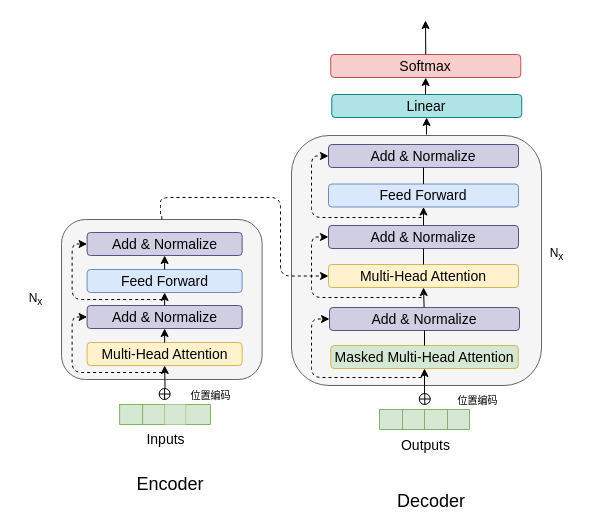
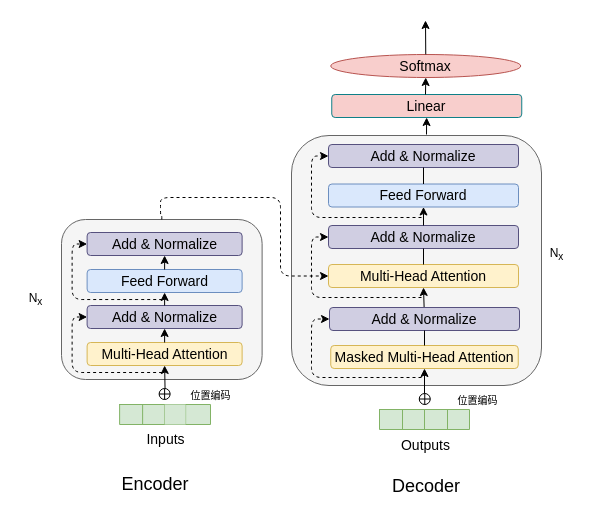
  <mxCell id="0" />
  <mxCell id="1" parent="0" />
  <mxCell id="2" value="" style="rounded=1;whiteSpace=wrap;html=1;fontSize=14;fillColor=#f5f5f5;fontColor=#333333;strokeColor=#666666;" parent="1" vertex="1"><mxGeometry x="61" y="219" width="200.62" height="160" as="geometry" /></mxCell>
  <mxCell id="3" value="Add &amp;amp; Normalize" style="rounded=1;whiteSpace=wrap;html=1;fontSize=14;fillColor=#d0cee2;strokeColor=#56517e;" parent="1" vertex="1"><mxGeometry x="86.62" y="232" width="155" height="23" as="geometry" /></mxCell>
  <mxCell id="4" value="Feed Forward" style="rounded=1;whiteSpace=wrap;html=1;fontSize=14;fillColor=#dae8fc;strokeColor=#6c8ebf;" parent="1" vertex="1"><mxGeometry x="86.62" y="269" width="155" height="23" as="geometry" /></mxCell>
  <mxCell id="5" value="Add &amp;amp; Normalize" style="rounded=1;whiteSpace=wrap;html=1;fontSize=14;fillColor=#d0cee2;strokeColor=#56517e;" parent="1" vertex="1"><mxGeometry x="86.62" y="305" width="155" height="23" as="geometry" /></mxCell>
  <mxCell id="6" value="Multi-Head Attention" style="rounded=1;whiteSpace=wrap;html=1;fontSize=14;fillColor=#fff2cc;strokeColor=#d6b656;" parent="1" vertex="1"><mxGeometry x="86.62" y="342" width="155" height="23" as="geometry" /></mxCell>
  <mxCell id="7" value="" style="rounded=1;whiteSpace=wrap;html=1;fontSize=14;fillColor=#f5f5f5;fontColor=#333333;strokeColor=#666666;" parent="1" vertex="1"><mxGeometry x="291" y="135" width="250" height="250" as="geometry" /></mxCell>
  <mxCell id="8" value="Add &amp;amp; Normalize" style="rounded=1;whiteSpace=wrap;html=1;fontSize=14;fillColor=#d0cee2;strokeColor=#56517e;" parent="1" vertex="1"><mxGeometry x="328" y="144" width="190" height="23" as="geometry" /></mxCell>
  <mxCell id="9" value="Feed Forward" style="rounded=1;whiteSpace=wrap;html=1;fontSize=14;fillColor=#dae8fc;strokeColor=#6c8ebf;" parent="1" vertex="1"><mxGeometry x="328" y="183.5" width="190" height="23" as="geometry" /></mxCell>
  <mxCell id="10" value="Multi-Head Attention" style="rounded=1;whiteSpace=wrap;html=1;fontSize=14;fillColor=#fff2cc;strokeColor=#d6b656;" parent="1" vertex="1"><mxGeometry x="328" y="264" width="190" height="23" as="geometry" /></mxCell>
- <mxCell id="11" value="Masked Multi-Head Attention" style="rounded=1;whiteSpace=wrap;html=1;fontSize=14;fillColor=#d5e8d4;strokeColor=#d6b656;" parent="1" vertex="1"><mxGeometry x="330.25" y="345" width="187.5" height="23" as="geometry" /></mxCell>
+ <mxCell id="11" value="Masked Multi-Head Attention" style="rounded=1;whiteSpace=wrap;html=1;fontSize=14;fillColor=#fff2cc;strokeColor=#d6b656;" parent="1" vertex="1"><mxGeometry x="330.25" y="345" width="187.5" height="23" as="geometry" /></mxCell>
  <mxCell id="12" value="" style="endArrow=classic;html=1;rounded=1;fontSize=14;entryX=0.5;entryY=1;entryDx=0;entryDy=0;" parent="1" target="6" edge="1"><mxGeometry width="50" height="50" relative="1" as="geometry"><mxPoint x="164.62" y="392" as="sourcePoint" /><mxPoint x="191.62" y="432" as="targetPoint" /></mxGeometry></mxCell>
  <mxCell id="13" value="" style="endArrow=classic;html=1;rounded=1;fontSize=14;entryX=0.5;entryY=1;entryDx=0;entryDy=0;exitX=0.5;exitY=0;exitDx=0;exitDy=0;" parent="1" source="6" target="5" edge="1"><mxGeometry width="50" height="50" relative="1" as="geometry"><mxPoint x="174.62" y="402" as="sourcePoint" /><mxPoint x="174.12" y="373" as="targetPoint" /></mxGeometry></mxCell>
  <mxCell id="14" value="" style="endArrow=classic;html=1;rounded=1;fontSize=14;entryX=0.5;entryY=1;entryDx=0;entryDy=0;exitX=0.5;exitY=0;exitDx=0;exitDy=0;" parent="1" source="5" target="4" edge="1"><mxGeometry width="50" height="50" relative="1" as="geometry"><mxPoint x="174.12" y="352" as="sourcePoint" /><mxPoint x="174.12" y="337" as="targetPoint" /></mxGeometry></mxCell>
  <mxCell id="15" value="" style="endArrow=classic;html=1;rounded=1;fontSize=14;exitX=0.5;exitY=0;exitDx=0;exitDy=0;entryX=0.5;entryY=1;entryDx=0;entryDy=0;" parent="1" source="4" target="3" edge="1"><mxGeometry width="50" height="50" relative="1" as="geometry"><mxPoint x="184.12" y="362" as="sourcePoint" /><mxPoint x="184.12" y="347" as="targetPoint" /></mxGeometry></mxCell>
  <mxCell id="16" value="" style="endArrow=classic;html=1;rounded=1;fontSize=14;entryX=0;entryY=0.5;entryDx=0;entryDy=0;edgeStyle=elbowEdgeStyle;dashed=1;" parent="1" target="5" edge="1"><mxGeometry width="50" height="50" relative="1" as="geometry"><mxPoint x="161.62" y="372" as="sourcePoint" /><mxPoint x="21.62" y="322" as="targetPoint" /><Array as="points"><mxPoint x="71.62" y="352" /><mxPoint x="81.62" y="352" /><mxPoint x="71.62" y="352" /><mxPoint x="71.62" y="352" /></Array></mxGeometry></mxCell>
  <mxCell id="17" value="" style="endArrow=classic;html=1;rounded=1;fontSize=14;edgeStyle=elbowEdgeStyle;dashed=1;exitX=0.502;exitY=0.519;exitDx=0;exitDy=0;exitPerimeter=0;entryX=0;entryY=0.5;entryDx=0;entryDy=0;" parent="1" target="3" edge="1"><mxGeometry width="50" height="50" relative="1" as="geometry"><mxPoint x="161.711" y="299.04" as="sourcePoint" /><mxPoint x="81.62" y="242" as="targetPoint" /><Array as="points"><mxPoint x="71.62" y="272" /><mxPoint x="91.62" y="359" /><mxPoint x="81.62" y="359" /><mxPoint x="81.62" y="359" /></Array></mxGeometry></mxCell>
  <mxCell id="18" value="" style="endArrow=classic;html=1;rounded=1;fontSize=14;entryX=0.5;entryY=1;entryDx=0;entryDy=0;" parent="1" source="24" target="10" edge="1"><mxGeometry width="50" height="50" relative="1" as="geometry"><mxPoint x="423" y="304" as="sourcePoint" /><mxPoint x="420.25" y="288.851" as="targetPoint" /></mxGeometry></mxCell>
  <mxCell id="19" style="edgeStyle=elbowEdgeStyle;rounded=1;orthogonalLoop=1;jettySize=auto;html=1;entryX=0.5;entryY=0;entryDx=0;entryDy=0;dashed=1;fontSize=14;endArrow=classic;endFill=1;" parent="1" edge="1"><mxGeometry relative="1" as="geometry"><mxPoint x="415.571" y="304" as="sourcePoint" /><mxPoint x="415.75" y="304" as="targetPoint" /></mxGeometry></mxCell>
  <mxCell id="20" value="" style="endArrow=classic;html=1;rounded=1;fontSize=14;entryX=0.5;entryY=1;entryDx=0;entryDy=0;" parent="1" target="11" edge="1"><mxGeometry width="50" height="50" relative="1" as="geometry"><mxPoint x="424" y="395" as="sourcePoint" /><mxPoint x="424" y="363" as="targetPoint" /></mxGeometry></mxCell>
  <mxCell id="21" value="" style="endArrow=classic;html=1;rounded=1;fontSize=14;entryX=0;entryY=0.5;entryDx=0;entryDy=0;edgeStyle=elbowEdgeStyle;dashed=1;" parent="1" target="24" edge="1"><mxGeometry width="50" height="50" relative="1" as="geometry"><mxPoint x="421" y="377" as="sourcePoint" /><mxPoint x="320.75" y="315.5" as="targetPoint" /><Array as="points"><mxPoint x="311" y="347" /><mxPoint x="301" y="347" /><mxPoint x="51" y="350" /><mxPoint x="41" y="350" /><mxPoint x="41" y="350" /></Array></mxGeometry></mxCell>
  <mxCell id="22" value="" style="endArrow=classic;html=1;rounded=1;fontSize=14;edgeStyle=elbowEdgeStyle;dashed=1;entryX=0;entryY=0.5;entryDx=0;entryDy=0;" parent="1" target="23" edge="1"><mxGeometry width="50" height="50" relative="1" as="geometry"><mxPoint x="421" y="297" as="sourcePoint" /><mxPoint x="321" y="240" as="targetPoint" /><Array as="points"><mxPoint x="311" y="267" /><mxPoint x="301" y="358.5" /><mxPoint x="301" y="358.5" /><mxPoint x="51" y="361.5" /><mxPoint x="41" y="361.5" /><mxPoint x="41" y="361.5" /></Array></mxGeometry></mxCell>
  <mxCell id="23" value="Add &amp;amp; Normalize" style="rounded=1;whiteSpace=wrap;html=1;fontSize=14;fillColor=#d0cee2;strokeColor=#56517e;" parent="1" vertex="1"><mxGeometry x="328" y="225" width="190" height="23" as="geometry" /></mxCell>
  <mxCell id="24" value="Add &amp;amp; Normalize" style="rounded=1;whiteSpace=wrap;html=1;fontSize=14;fillColor=#d0cee2;strokeColor=#56517e;" parent="1" vertex="1"><mxGeometry x="329" y="307" width="190" height="23" as="geometry" /></mxCell>
  <mxCell id="25" style="rounded=1;orthogonalLoop=1;jettySize=auto;html=1;exitX=0.5;exitY=0;exitDx=0;exitDy=0;fontSize=14;endArrow=classic;endFill=1;entryX=0.5;entryY=1;entryDx=0;entryDy=0;" parent="1" source="23" target="9" edge="1"><mxGeometry relative="1" as="geometry"><mxPoint x="421" y="197" as="targetPoint" /></mxGeometry></mxCell>
  <mxCell id="26" value="" style="endArrow=classic;html=1;rounded=1;fontSize=14;edgeStyle=elbowEdgeStyle;dashed=1;entryX=0;entryY=0.5;entryDx=0;entryDy=0;" parent="1" target="8" edge="1"><mxGeometry width="50" height="50" relative="1" as="geometry"><mxPoint x="421" y="217" as="sourcePoint" /><mxPoint x="338" y="243.5" as="targetPoint" /><Array as="points"><mxPoint x="311" y="187" /><mxPoint x="311" y="368.5" /><mxPoint x="311" y="368.5" /><mxPoint x="61" y="371.5" /><mxPoint x="51" y="371.5" /><mxPoint x="51" y="371.5" /></Array></mxGeometry></mxCell>
  <mxCell id="27" value="" style="endArrow=classic;html=1;rounded=1;fontSize=14;edgeStyle=orthogonalEdgeStyle;dashed=1;entryX=0;entryY=0.5;entryDx=0;entryDy=0;exitX=0.5;exitY=0;exitDx=0;exitDy=0;" parent="1" source="2" target="10" edge="1"><mxGeometry width="50" height="50" relative="1" as="geometry"><mxPoint x="440" y="315" as="sourcePoint" /><mxPoint x="347" y="254.5" as="targetPoint" /><Array as="points"><mxPoint x="161" y="215" /><mxPoint x="160" y="215" /><mxPoint x="160" y="197" /><mxPoint x="280" y="197" /><mxPoint x="280" y="276" /></Array></mxGeometry></mxCell>
- <mxCell id="28" value="Softmax" style="rounded=1;whiteSpace=wrap;html=1;fontSize=14;fillColor=#f8cecc;strokeColor=#b85450;" parent="1" vertex="1"><mxGeometry x="330.25" y="54" width="190" height="23" as="geometry" /></mxCell>
- <mxCell id="29" value="Linear" style="rounded=1;whiteSpace=wrap;html=1;fontSize=14;fillColor=#b0e3e6;strokeColor=#0e8088;" parent="1" vertex="1"><mxGeometry x="331.25" y="94" width="190" height="23" as="geometry" /></mxCell>
+ <mxCell id="28" value="Softmax" style="ellipse;whiteSpace=wrap;html=1;fontSize=14;fillColor=#f8cecc;strokeColor=#b85450;" parent="1" vertex="1"><mxGeometry x="330.25" y="54" width="190" height="23" as="geometry" /></mxCell>
+ <mxCell id="29" value="Linear" style="rounded=1;whiteSpace=wrap;html=1;fontSize=14;fillColor=#f8cecc;strokeColor=#0e8088;" parent="1" vertex="1"><mxGeometry x="331.25" y="94" width="190" height="23" as="geometry" /></mxCell>
  <mxCell id="30" value="" style="endArrow=classic;html=1;rounded=1;fontSize=14;" parent="1" target="29" edge="1"><mxGeometry width="50" height="50" relative="1" as="geometry"><mxPoint x="426" y="134" as="sourcePoint" /><mxPoint x="434" y="373" as="targetPoint" /></mxGeometry></mxCell>
  <mxCell id="31" value="" style="endArrow=classic;html=1;rounded=1;fontSize=14;entryX=0.5;entryY=1;entryDx=0;entryDy=0;" parent="1" target="28" edge="1"><mxGeometry width="50" height="50" relative="1" as="geometry"><mxPoint x="425" y="94" as="sourcePoint" /><mxPoint x="436.149" y="127" as="targetPoint" /></mxGeometry></mxCell>
  <mxCell id="32" value="" style="shape=table;html=1;whiteSpace=wrap;startSize=0;container=1;collapsible=0;childLayout=tableLayout;fontSize=14;fillColor=#d5e8d4;strokeColor=#82b366;" parent="1" vertex="1"><mxGeometry x="119.12" y="404" width="90.88" height="20" as="geometry" /></mxCell>
  <mxCell id="33" value="" style="shape=tableRow;horizontal=0;startSize=0;swimlaneHead=0;swimlaneBody=0;top=0;left=0;bottom=0;right=0;collapsible=0;dropTarget=0;fillColor=none;points=[[0,0.5],[1,0.5]];portConstraint=eastwest;fontSize=14;strokeColor=#D5E8D4;" parent="32" vertex="1"><mxGeometry width="90.88" height="20" as="geometry" /></mxCell>
  <mxCell id="34" value="" style="shape=partialRectangle;html=1;whiteSpace=wrap;connectable=0;fillColor=none;top=0;left=0;bottom=0;right=0;overflow=hidden;fontSize=14;strokeColor=#D5E8D4;" parent="33" vertex="1"><mxGeometry width="23" height="20" as="geometry"><mxRectangle width="23" height="20" as="alternateBounds" /></mxGeometry></mxCell>
  <mxCell id="35" value="" style="shape=partialRectangle;html=1;whiteSpace=wrap;connectable=0;fillColor=none;top=0;left=0;bottom=0;right=0;overflow=hidden;fontSize=14;strokeColor=#D5E8D4;" parent="33" vertex="1"><mxGeometry x="23" width="22" height="20" as="geometry"><mxRectangle width="22" height="20" as="alternateBounds" /></mxGeometry></mxCell>
  <mxCell id="36" value="" style="shape=partialRectangle;html=1;whiteSpace=wrap;connectable=0;fillColor=#d5e8d4;top=0;left=0;bottom=0;right=0;overflow=hidden;fontSize=14;strokeColor=#82b366;" parent="33" vertex="1"><mxGeometry x="45" width="21" height="20" as="geometry"><mxRectangle width="21" height="20" as="alternateBounds" /></mxGeometry></mxCell>
  <mxCell id="37" style="shape=partialRectangle;html=1;whiteSpace=wrap;connectable=0;fillColor=none;top=0;left=0;bottom=0;right=0;overflow=hidden;fontSize=14;strokeColor=#D5E8D4;" parent="33" vertex="1"><mxGeometry x="66" width="25" height="20" as="geometry"><mxRectangle width="25" height="20" as="alternateBounds" /></mxGeometry></mxCell>
  <mxCell id="38" value="" style="shape=table;html=1;whiteSpace=wrap;startSize=0;container=1;collapsible=0;childLayout=tableLayout;fontSize=14;fillColor=#d5e8d4;strokeColor=#82b366;" parent="1" vertex="1"><mxGeometry x="379" y="409" width="90" height="20" as="geometry" /></mxCell>
  <mxCell id="39" value="" style="shape=tableRow;horizontal=0;startSize=0;swimlaneHead=0;swimlaneBody=0;top=0;left=0;bottom=0;right=0;collapsible=0;dropTarget=0;fillColor=none;points=[[0,0.5],[1,0.5]];portConstraint=eastwest;fontSize=14;strokeColor=#D5E8D4;" parent="38" vertex="1"><mxGeometry width="90" height="20" as="geometry" /></mxCell>
  <mxCell id="40" value="" style="shape=partialRectangle;html=1;whiteSpace=wrap;connectable=0;fillColor=none;top=0;left=0;bottom=0;right=0;overflow=hidden;fontSize=14;strokeColor=#D5E8D4;" parent="39" vertex="1"><mxGeometry width="23" height="20" as="geometry"><mxRectangle width="23" height="20" as="alternateBounds" /></mxGeometry></mxCell>
  <mxCell id="41" value="" style="shape=partialRectangle;html=1;whiteSpace=wrap;connectable=0;fillColor=none;top=0;left=0;bottom=0;right=0;overflow=hidden;fontSize=14;strokeColor=#D5E8D4;" parent="39" vertex="1"><mxGeometry x="23" width="22" height="20" as="geometry"><mxRectangle width="22" height="20" as="alternateBounds" /></mxGeometry></mxCell>
  <mxCell id="42" value="" style="shape=partialRectangle;html=1;whiteSpace=wrap;connectable=0;fillColor=none;top=0;left=0;bottom=0;right=0;overflow=hidden;fontSize=14;strokeColor=#D5E8D4;" parent="39" vertex="1"><mxGeometry x="45" width="23" height="20" as="geometry"><mxRectangle width="23" height="20" as="alternateBounds" /></mxGeometry></mxCell>
  <mxCell id="43" style="shape=partialRectangle;html=1;whiteSpace=wrap;connectable=0;fillColor=none;top=0;left=0;bottom=0;right=0;overflow=hidden;fontSize=14;strokeColor=#D5E8D4;" parent="39" vertex="1"><mxGeometry x="68" width="22" height="20" as="geometry"><mxRectangle width="22" height="20" as="alternateBounds" /></mxGeometry></mxCell>
  <mxCell id="44" value="" style="shape=orEllipse;perimeter=ellipsePerimeter;whiteSpace=wrap;html=1;backgroundOutline=1;fontSize=14;" parent="1" vertex="1"><mxGeometry x="158.62" y="388" width="11" height="11" as="geometry" /></mxCell>
  <mxCell id="45" value="" style="shape=orEllipse;perimeter=ellipsePerimeter;whiteSpace=wrap;html=1;backgroundOutline=1;fontSize=14;" parent="1" vertex="1"><mxGeometry x="418.75" y="393" width="11" height="11" as="geometry" /></mxCell>
  <mxCell id="46" value="Inputs" style="text;html=1;align=center;verticalAlign=middle;resizable=0;points=[];autosize=1;strokeColor=none;fillColor=none;fontSize=14;" parent="1" vertex="1"><mxGeometry x="140" y="429" width="50" height="20" as="geometry" /></mxCell>
  <mxCell id="47" value="Outputs" style="text;html=1;align=center;verticalAlign=middle;resizable=0;points=[];autosize=1;strokeColor=none;fillColor=none;fontSize=14;" parent="1" vertex="1"><mxGeometry x="395.25" y="435" width="60" height="20" as="geometry" /></mxCell>
  <mxCell id="48" value="&lt;span style=&quot;font-size: 10px&quot;&gt;位置编码&lt;/span&gt;" style="text;html=1;align=center;verticalAlign=middle;resizable=0;points=[];autosize=1;strokeColor=none;fillColor=none;fontSize=14;" parent="1" vertex="1"><mxGeometry x="181" y="382.5" width="58" height="22" as="geometry" /></mxCell>
  <mxCell id="49" value="&lt;span style=&quot;font-size: 10px&quot;&gt;位置编码&lt;/span&gt;" style="text;html=1;align=center;verticalAlign=middle;resizable=0;points=[];autosize=1;strokeColor=none;fillColor=none;fontSize=14;" parent="1" vertex="1"><mxGeometry x="448" y="387.5" width="58" height="22" as="geometry" /></mxCell>
  <mxCell id="50" value="" style="endArrow=none;html=1;rounded=0;exitX=0.5;exitY=0;exitDx=0;exitDy=0;entryX=0.5;entryY=1;entryDx=0;entryDy=0;" parent="1" source="11" target="24" edge="1"><mxGeometry width="50" height="50" relative="1" as="geometry"><mxPoint x="270" y="264" as="sourcePoint" /><mxPoint x="320" y="214" as="targetPoint" /></mxGeometry></mxCell>
  <mxCell id="51" value="" style="endArrow=none;html=1;rounded=0;exitX=0.5;exitY=0;exitDx=0;exitDy=0;entryX=0.5;entryY=1;entryDx=0;entryDy=0;" parent="1" source="10" target="23" edge="1"><mxGeometry width="50" height="50" relative="1" as="geometry"><mxPoint x="90" y="194" as="sourcePoint" /><mxPoint x="140" y="144" as="targetPoint" /></mxGeometry></mxCell>
  <mxCell id="52" value="" style="endArrow=none;html=1;rounded=0;exitX=0.5;exitY=0;exitDx=0;exitDy=0;" parent="1" source="9" target="8" edge="1"><mxGeometry width="50" height="50" relative="1" as="geometry"><mxPoint x="650" y="194" as="sourcePoint" /><mxPoint x="700" y="144" as="targetPoint" /></mxGeometry></mxCell>
  <mxCell id="53" value="N&lt;sub&gt;x&lt;/sub&gt;" style="text;html=1;align=center;verticalAlign=middle;resizable=0;points=[];autosize=1;strokeColor=none;fillColor=none;" parent="1" vertex="1"><mxGeometry x="20" y="289" width="30" height="20" as="geometry" /></mxCell>
  <mxCell id="54" value="N&lt;sub&gt;x&lt;/sub&gt;" style="text;html=1;align=center;verticalAlign=middle;resizable=0;points=[];autosize=1;strokeColor=none;fillColor=none;" parent="1" vertex="1"><mxGeometry x="541" y="244" width="30" height="20" as="geometry" /></mxCell>
  <mxCell id="55" value="" style="endArrow=classic;html=1;rounded=0;exitX=0.5;exitY=0;exitDx=0;exitDy=0;" parent="1" source="28" edge="1"><mxGeometry width="50" height="50" relative="1" as="geometry"><mxPoint x="327" y="322" as="sourcePoint" /><mxPoint x="425" y="20" as="targetPoint" /></mxGeometry></mxCell>
- <mxCell id="56" value="&lt;font style=&quot;font-size: 18px&quot;&gt;Encoder&lt;/font&gt;" style="text;html=1;strokeColor=none;fillColor=none;align=center;verticalAlign=middle;whiteSpace=wrap;rounded=0;" parent="1" vertex="1"><mxGeometry x="140" y="469" width="60" height="30" as="geometry" /></mxCell>
- <mxCell id="57" value="&lt;span style=&quot;font-size: 18px&quot;&gt;Decoder&lt;/span&gt;" style="text;html=1;strokeColor=none;fillColor=none;align=center;verticalAlign=middle;whiteSpace=wrap;rounded=0;" parent="1" vertex="1"><mxGeometry x="401.25" y="486" width="60" height="30" as="geometry" /></mxCell>
+ <mxCell id="56" value="&lt;font style=&quot;font-size: 18px&quot;&gt;Encoder&lt;/font&gt;" style="text;html=1;strokeColor=none;fillColor=none;align=center;verticalAlign=middle;whiteSpace=wrap;rounded=0;" parent="1" vertex="1"><mxGeometry x="125" y="469" width="60" height="30" as="geometry" /></mxCell>
+ <mxCell id="57" value="&lt;span style=&quot;font-size: 18px&quot;&gt;Decoder&lt;/span&gt;" style="text;html=1;strokeColor=none;fillColor=none;align=center;verticalAlign=middle;whiteSpace=wrap;rounded=0;" parent="1" vertex="1"><mxGeometry x="396.25" y="471" width="60" height="30" as="geometry" /></mxCell>
